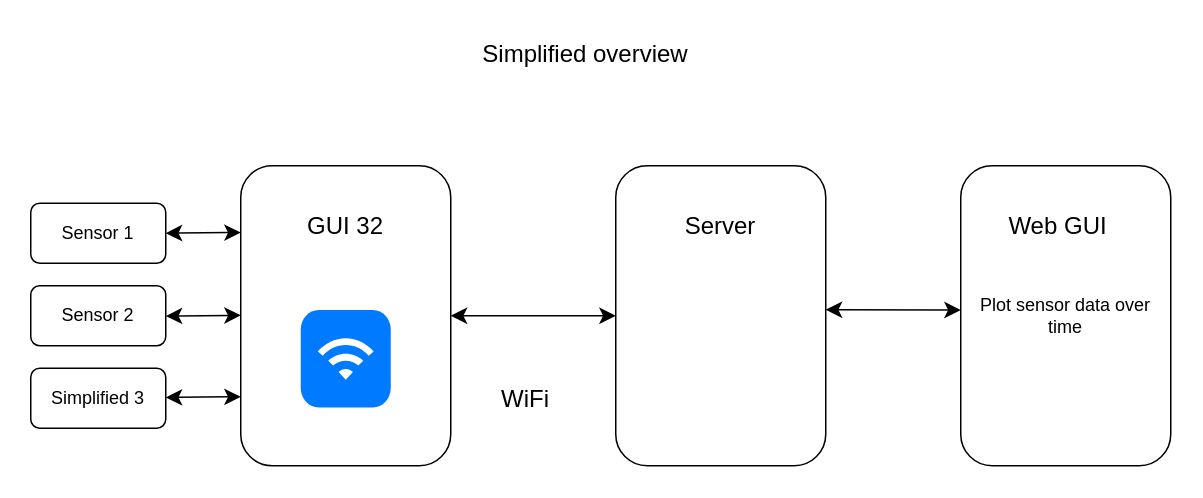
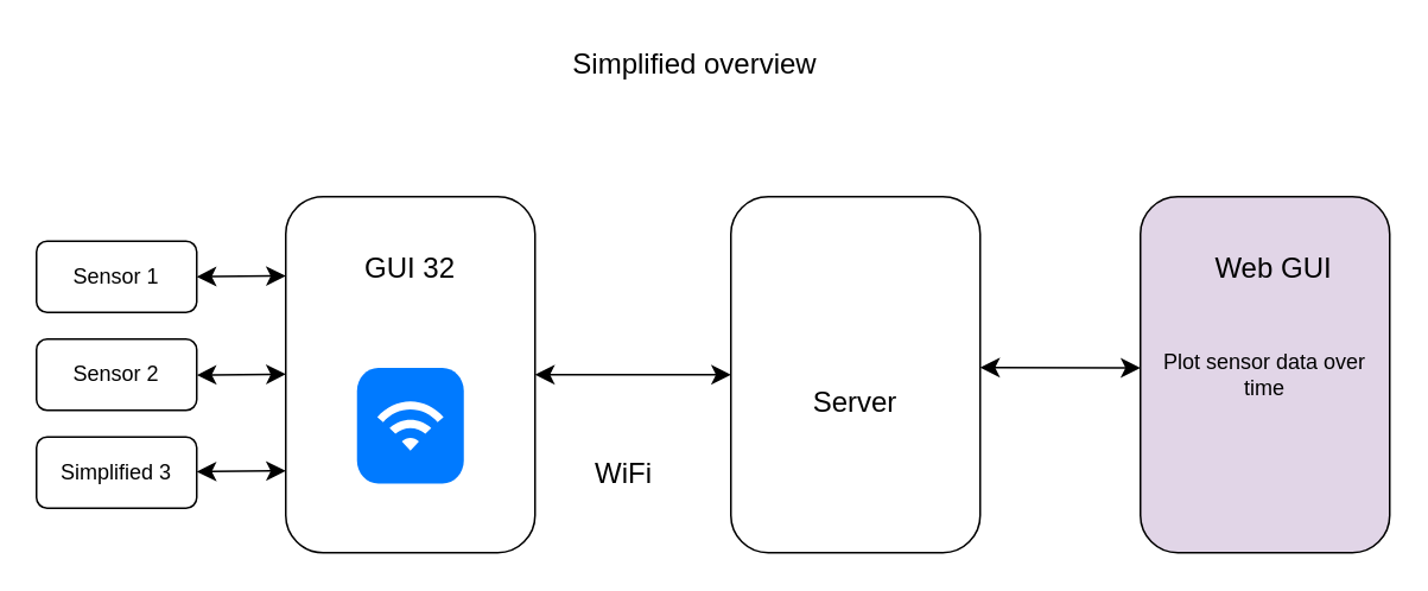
  <mxCell id="0" />
  <mxCell id="1" parent="0" />
  <mxCell id="2" value="" style="rounded=1;whiteSpace=wrap;html=1;" parent="1" vertex="1"><mxGeometry x="160" y="110" width="140" height="200" as="geometry" /></mxCell>
  <mxCell id="3" value="GUI 32" style="text;strokeColor=none;fillColor=none;html=1;align=center;verticalAlign=middle;whiteSpace=wrap;rounded=0;fontSize=16;" parent="1" vertex="1"><mxGeometry x="200" y="135" width="60" height="30" as="geometry" /></mxCell>
  <mxCell id="4" value="Sensor 1" style="rounded=1;whiteSpace=wrap;html=1;" parent="1" vertex="1"><mxGeometry x="20" y="135" width="90" height="40" as="geometry" /></mxCell>
  <mxCell id="5" value="Sensor 2" style="rounded=1;whiteSpace=wrap;html=1;" parent="1" vertex="1"><mxGeometry x="20" y="190" width="90" height="40" as="geometry" /></mxCell>
  <mxCell id="6" value="Simplified 3" style="rounded=1;whiteSpace=wrap;html=1;" parent="1" vertex="1"><mxGeometry x="20" y="245" width="90" height="40" as="geometry" /></mxCell>
  <mxCell id="7" value="" style="endArrow=classic;startArrow=classic;html=1;rounded=0;fontSize=12;startSize=8;endSize=8;curved=1;" parent="1" edge="1"><mxGeometry width="50" height="50" relative="1" as="geometry"><mxPoint x="110" y="264.47" as="sourcePoint" /><mxPoint x="160" y="264" as="targetPoint" /></mxGeometry></mxCell>
  <mxCell id="8" value="" style="endArrow=classic;startArrow=classic;html=1;rounded=0;fontSize=12;startSize=8;endSize=8;curved=1;" parent="1" edge="1"><mxGeometry width="50" height="50" relative="1" as="geometry"><mxPoint x="110" y="210.21" as="sourcePoint" /><mxPoint x="160" y="209.74" as="targetPoint" /></mxGeometry></mxCell>
  <mxCell id="9" value="" style="endArrow=classic;startArrow=classic;html=1;rounded=0;fontSize=12;startSize=8;endSize=8;curved=1;" parent="1" edge="1"><mxGeometry width="50" height="50" relative="1" as="geometry"><mxPoint x="110" y="154.94" as="sourcePoint" /><mxPoint x="160" y="154.47" as="targetPoint" /></mxGeometry></mxCell>
  <mxCell id="10" value="" style="html=1;strokeWidth=1;shadow=0;dashed=0;shape=mxgraph.ios7.misc.wifi;fillColor=#007AFF;strokeColor=none;buttonText=;strokeColor2=#222222;fontColor=#222222;fontSize=8;verticalLabelPosition=bottom;verticalAlign=top;align=center;sketch=0;" parent="1" vertex="1"><mxGeometry x="200" y="206.18" width="60" height="65" as="geometry" /></mxCell>
  <mxCell id="11" value="" style="rounded=1;whiteSpace=wrap;html=1;" parent="1" vertex="1"><mxGeometry x="410" y="110" width="140" height="200" as="geometry" /></mxCell>
- <mxCell id="12" value="Server" style="text;strokeColor=none;fillColor=none;html=1;align=center;verticalAlign=middle;whiteSpace=wrap;rounded=0;fontSize=16;" parent="1" vertex="1"><mxGeometry x="450" y="135" width="60" height="30" as="geometry" /></mxCell>
+ <mxCell id="12" value="Server" style="text;strokeColor=none;fillColor=none;html=1;align=center;verticalAlign=middle;whiteSpace=wrap;rounded=0;fontSize=16;" parent="1" vertex="1"><mxGeometry x="450" y="210" width="60" height="30" as="geometry" /></mxCell>
  <mxCell id="13" value="" style="endArrow=classic;startArrow=classic;html=1;rounded=0;fontSize=12;startSize=8;endSize=8;curved=1;entryX=0;entryY=0.5;entryDx=0;entryDy=0;exitX=1;exitY=0.5;exitDx=0;exitDy=0;" parent="1" source="2" target="11" edge="1"><mxGeometry width="50" height="50" relative="1" as="geometry"><mxPoint x="350" y="225.47" as="sourcePoint" /><mxPoint x="400" y="225" as="targetPoint" /><Array as="points" /></mxGeometry></mxCell>
  <mxCell id="14" value="&lt;div&gt;WiFi&lt;/div&gt;" style="text;strokeColor=none;fillColor=none;html=1;align=center;verticalAlign=middle;whiteSpace=wrap;rounded=0;fontSize=16;" parent="1" vertex="1"><mxGeometry x="320" y="250" width="60" height="30" as="geometry" /></mxCell>
  <mxCell id="15" value="Simplified overview" style="text;strokeColor=none;fillColor=none;html=1;align=center;verticalAlign=middle;whiteSpace=wrap;rounded=0;fontSize=16;" parent="1" vertex="1"><mxGeometry x="250" y="20" width="280" height="30" as="geometry" /></mxCell>
- <mxCell id="16" value="Plot sensor data over time" style="rounded=1;whiteSpace=wrap;html=1;" parent="1" vertex="1"><mxGeometry x="640" y="110" width="140" height="200" as="geometry" /></mxCell>
- <mxCell id="17" value="Web GUI" style="text;strokeColor=none;fillColor=none;html=1;align=center;verticalAlign=middle;whiteSpace=wrap;rounded=0;fontSize=16;" parent="1" vertex="1"><mxGeometry x="660" y="130" width="90" height="40" as="geometry" /></mxCell>
+ <mxCell id="16" value="Plot sensor data over time" style="rounded=1;whiteSpace=wrap;html=1;fillColor=#e1d5e7;" parent="1" vertex="1"><mxGeometry x="640" y="110" width="140" height="200" as="geometry" /></mxCell>
+ <mxCell id="17" value="Web GUI" style="text;strokeColor=none;fillColor=none;html=1;align=center;verticalAlign=middle;whiteSpace=wrap;rounded=0;fontSize=16;" parent="1" vertex="1"><mxGeometry x="670" y="130" width="90" height="40" as="geometry" /></mxCell>
  <mxCell id="18" value="" style="endArrow=classic;startArrow=classic;html=1;rounded=0;fontSize=12;startSize=8;endSize=8;curved=1;entryX=0;entryY=0.5;entryDx=0;entryDy=0;" parent="1" edge="1"><mxGeometry width="50" height="50" relative="1" as="geometry"><mxPoint x="550" y="206" as="sourcePoint" /><mxPoint x="640" y="206.18" as="targetPoint" /><Array as="points" /></mxGeometry></mxCell>
